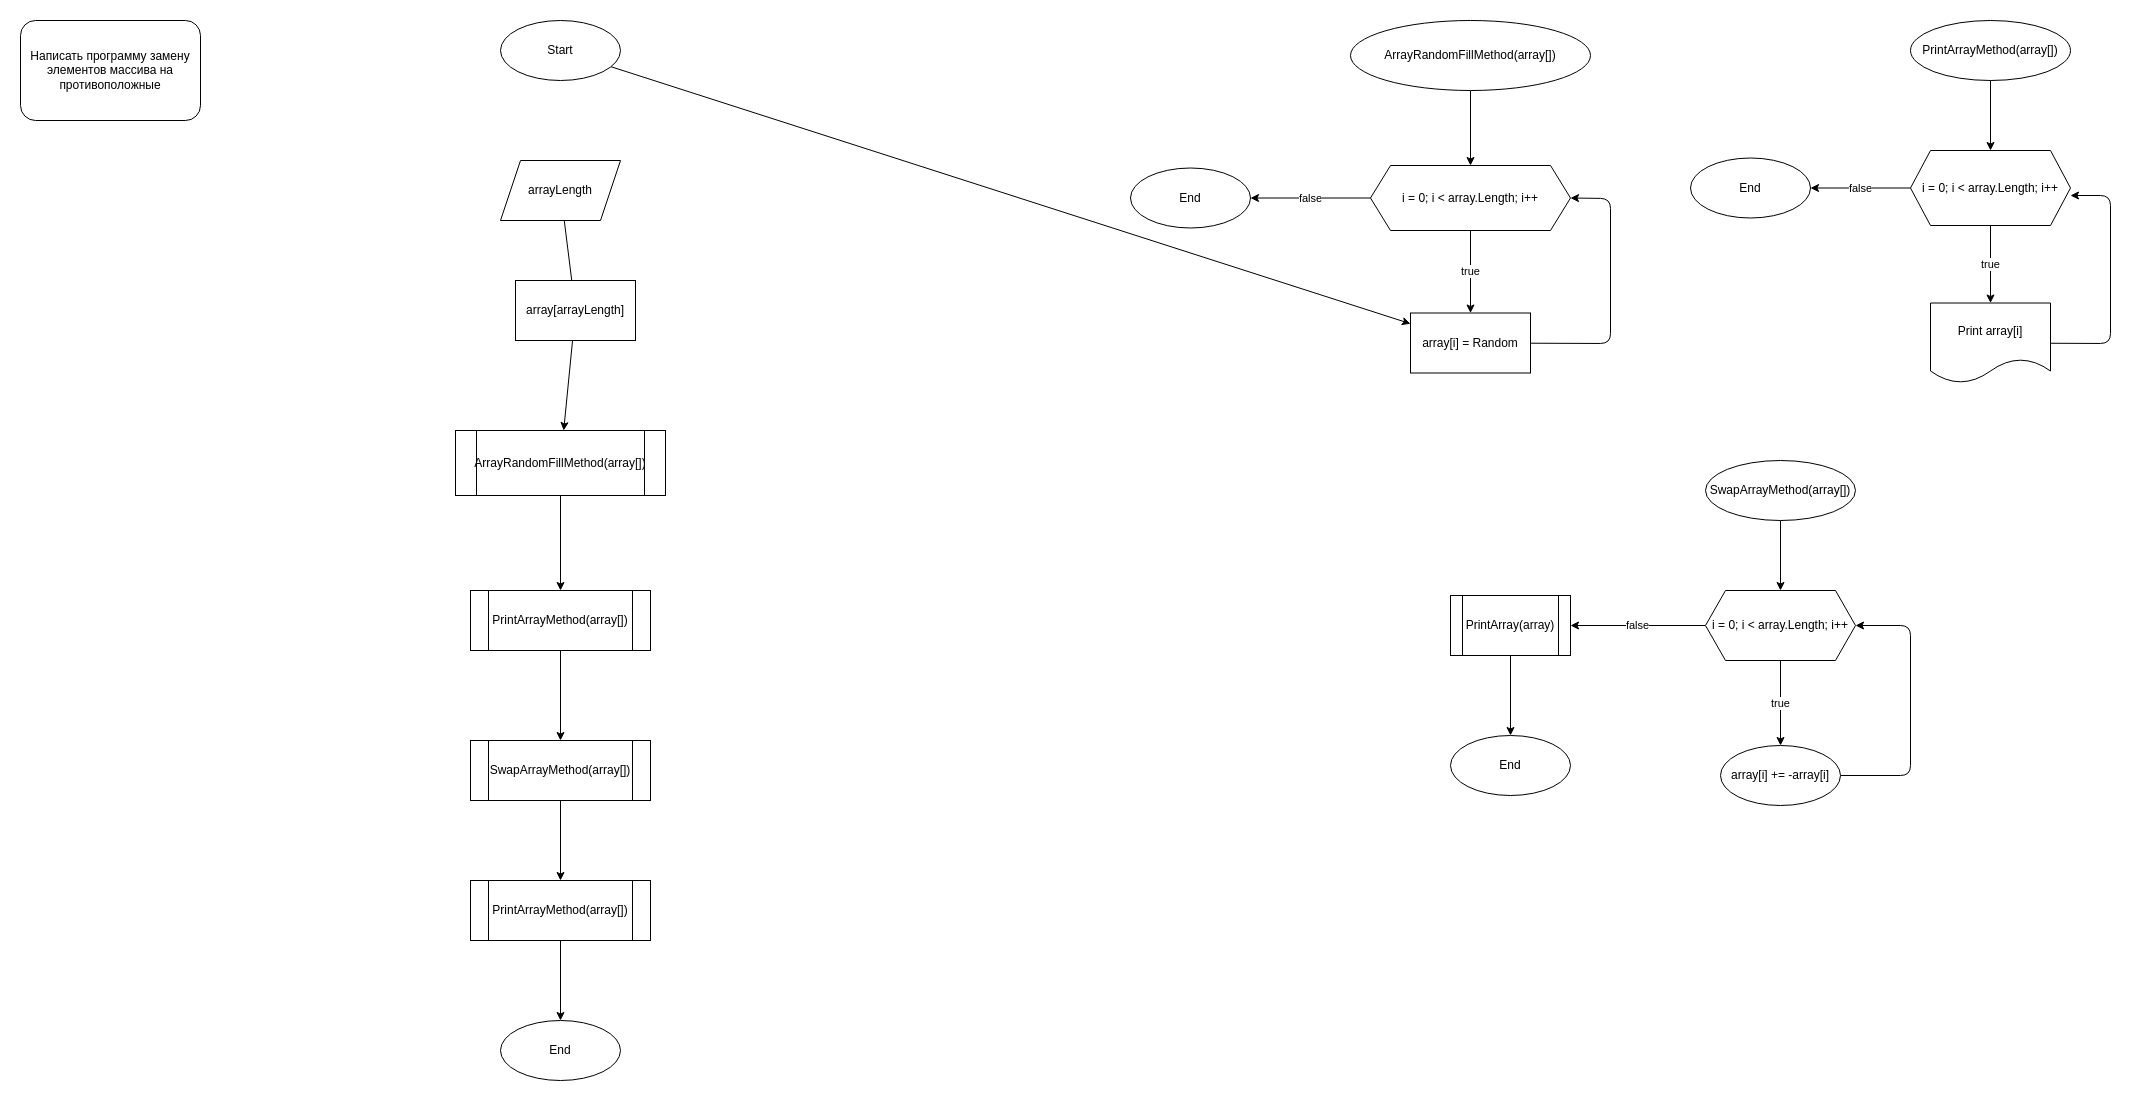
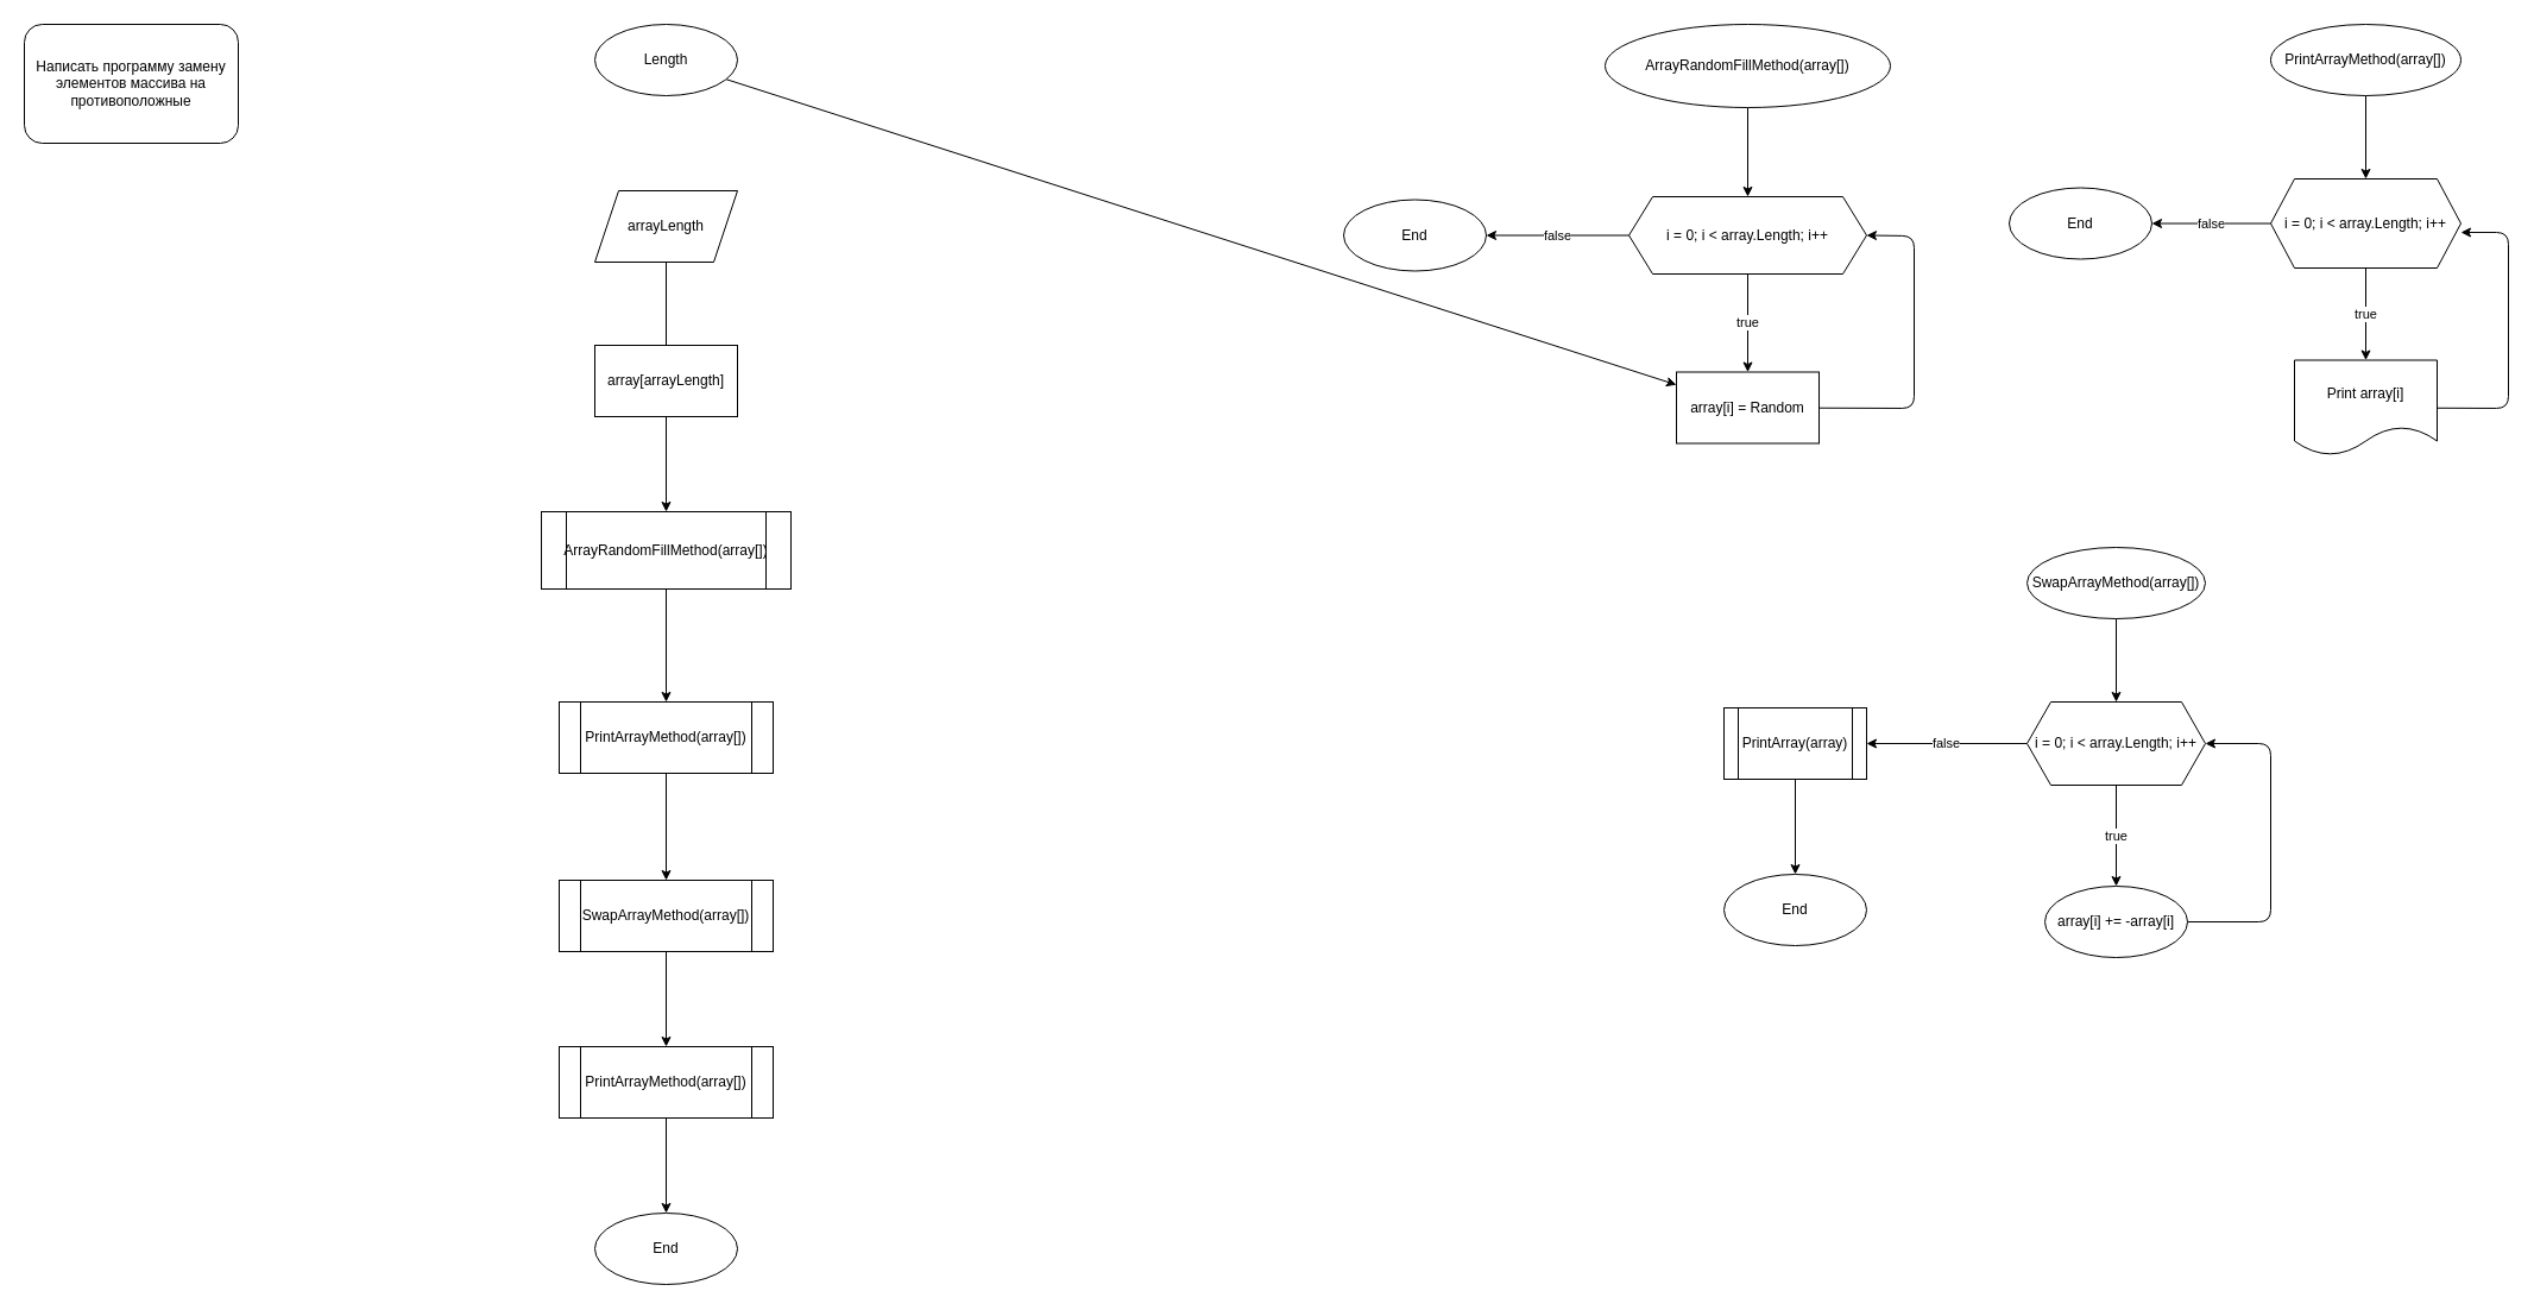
  <mxCell id="0" />
  <mxCell id="1" parent="0" />
  <mxCell id="2" value="Написать программу замену элементов массива на противоположные" style="rounded=1;whiteSpace=wrap;html=1;" vertex="1" parent="1"><mxGeometry x="20" y="20" width="180" height="100" as="geometry" /></mxCell>
  <mxCell id="3" value="" style="edgeStyle=none;html=1;" edge="1" parent="1" source="4" target="33"><mxGeometry relative="1" as="geometry" /></mxCell>
- <mxCell id="4" value="Start" style="ellipse;whiteSpace=wrap;html=1;" vertex="1" parent="1"><mxGeometry x="500" y="20" width="120" height="60" as="geometry" /></mxCell>
+ <mxCell id="4" value="Length" style="ellipse;whiteSpace=wrap;html=1;" vertex="1" parent="1"><mxGeometry x="500" y="20" width="120" height="60" as="geometry" /></mxCell>
  <mxCell id="5" value="" style="edgeStyle=none;html=1;" edge="1" parent="1" source="6" target="26"><mxGeometry relative="1" as="geometry" /></mxCell>
- <mxCell id="6" value="array[arrayLength]" style="whiteSpace=wrap;html=1;" vertex="1" parent="1"><mxGeometry x="515" y="280" width="120" height="60" as="geometry" /></mxCell>
+ <mxCell id="6" value="array[arrayLength]" style="whiteSpace=wrap;html=1;" vertex="1" parent="1"><mxGeometry x="500" y="290" width="120" height="60" as="geometry" /></mxCell>
  <mxCell id="7" value="" style="edgeStyle=none;html=1;endArrow=none;" edge="1" parent="1" source="8" target="6"><mxGeometry relative="1" as="geometry" /></mxCell>
  <mxCell id="8" value="arrayLength" style="shape=parallelogram;perimeter=parallelogramPerimeter;whiteSpace=wrap;html=1;fixedSize=1;" vertex="1" parent="1"><mxGeometry x="500" y="160" width="120" height="60" as="geometry" /></mxCell>
  <mxCell id="9" value="true" style="edgeStyle=none;html=1;" edge="1" parent="1" source="11" target="13"><mxGeometry relative="1" as="geometry" /></mxCell>
  <mxCell id="10" value="false" style="edgeStyle=none;html=1;entryX=1;entryY=0.5;entryDx=0;entryDy=0;" edge="1" parent="1" source="11" target="15"><mxGeometry relative="1" as="geometry" /></mxCell>
  <mxCell id="11" value="i = 0; i &amp;lt; array.Length; i++" style="shape=hexagon;perimeter=hexagonPerimeter2;whiteSpace=wrap;html=1;fixedSize=1;" vertex="1" parent="1"><mxGeometry x="1705" y="590" width="150" height="70" as="geometry" /></mxCell>
  <mxCell id="12" style="edgeStyle=none;html=1;entryX=1;entryY=0.5;entryDx=0;entryDy=0;" edge="1" parent="1" source="13" target="11"><mxGeometry relative="1" as="geometry"><Array as="points"><mxPoint x="1910" y="775" /><mxPoint x="1910" y="625" /></Array></mxGeometry></mxCell>
  <mxCell id="13" value="array[i] += -array[i]" style="ellipse;whiteSpace=wrap;html=1;" vertex="1" parent="1"><mxGeometry x="1720" y="745" width="120" height="60" as="geometry" /></mxCell>
  <mxCell id="14" value="" style="edgeStyle=none;html=1;" edge="1" parent="1" source="15" target="24"><mxGeometry relative="1" as="geometry" /></mxCell>
  <mxCell id="15" value="PrintArray(array)" style="shape=process;whiteSpace=wrap;html=1;backgroundOutline=1;" vertex="1" parent="1"><mxGeometry x="1450" y="595" width="120" height="60" as="geometry" /></mxCell>
  <mxCell id="16" value="" style="edgeStyle=none;html=1;" edge="1" parent="1" source="17" target="20"><mxGeometry relative="1" as="geometry" /></mxCell>
  <mxCell id="17" value="PrintArrayMethod(array[])" style="ellipse;whiteSpace=wrap;html=1;" vertex="1" parent="1"><mxGeometry x="1910" y="20" width="160" height="60" as="geometry" /></mxCell>
  <mxCell id="18" value="true" style="edgeStyle=none;html=1;" edge="1" parent="1" source="20" target="22"><mxGeometry relative="1" as="geometry" /></mxCell>
  <mxCell id="19" value="false" style="edgeStyle=none;html=1;" edge="1" parent="1" source="20" target="23"><mxGeometry relative="1" as="geometry" /></mxCell>
  <mxCell id="20" value="i = 0; i &amp;lt; array.Length; i++" style="shape=hexagon;perimeter=hexagonPerimeter2;whiteSpace=wrap;html=1;fixedSize=1;" vertex="1" parent="1"><mxGeometry x="1910" y="150" width="160" height="75" as="geometry" /></mxCell>
  <mxCell id="21" style="edgeStyle=none;html=1;entryX=1;entryY=0.6;entryDx=0;entryDy=0;entryPerimeter=0;" edge="1" parent="1" source="22" target="20"><mxGeometry relative="1" as="geometry"><Array as="points"><mxPoint x="2110" y="343" /><mxPoint x="2110" y="195" /></Array></mxGeometry></mxCell>
  <mxCell id="22" value="Print array[i]" style="shape=document;whiteSpace=wrap;html=1;boundedLbl=1;" vertex="1" parent="1"><mxGeometry x="1930" y="302.5" width="120" height="80" as="geometry" /></mxCell>
  <mxCell id="23" value="End" style="ellipse;whiteSpace=wrap;html=1;" vertex="1" parent="1"><mxGeometry x="1690" y="157.5" width="120" height="60" as="geometry" /></mxCell>
  <mxCell id="24" value="End" style="ellipse;whiteSpace=wrap;html=1;" vertex="1" parent="1"><mxGeometry x="1450" y="735" width="120" height="60" as="geometry" /></mxCell>
  <mxCell id="25" value="" style="edgeStyle=none;html=1;" edge="1" parent="1" source="26" target="43"><mxGeometry relative="1" as="geometry" /></mxCell>
  <mxCell id="26" value="ArrayRandomFillMethod(array[])" style="shape=process;whiteSpace=wrap;html=1;backgroundOutline=1;" vertex="1" parent="1"><mxGeometry x="455" y="430" width="210" height="65" as="geometry" /></mxCell>
  <mxCell id="27" value="" style="edgeStyle=none;html=1;" edge="1" parent="1" source="28" target="31"><mxGeometry relative="1" as="geometry" /></mxCell>
  <mxCell id="28" value="ArrayRandomFillMethod(array[])" style="ellipse;whiteSpace=wrap;html=1;" vertex="1" parent="1"><mxGeometry x="1350" y="20" width="240" height="70" as="geometry" /></mxCell>
  <mxCell id="29" value="true" style="edgeStyle=none;html=1;" edge="1" parent="1" source="31" target="33"><mxGeometry relative="1" as="geometry" /></mxCell>
  <mxCell id="30" value="false" style="edgeStyle=none;html=1;" edge="1" parent="1" source="31" target="34"><mxGeometry relative="1" as="geometry" /></mxCell>
  <mxCell id="31" value="i = 0; i &amp;lt; array.Length; i++" style="shape=hexagon;perimeter=hexagonPerimeter2;whiteSpace=wrap;html=1;fixedSize=1;" vertex="1" parent="1"><mxGeometry x="1370" y="165" width="200" height="65" as="geometry" /></mxCell>
  <mxCell id="32" style="edgeStyle=none;html=1;entryX=1;entryY=0.5;entryDx=0;entryDy=0;" edge="1" parent="1" source="33" target="31"><mxGeometry relative="1" as="geometry"><Array as="points"><mxPoint x="1610" y="343" /><mxPoint x="1610" y="198" /></Array></mxGeometry></mxCell>
  <mxCell id="33" value="array[i] = Random" style="whiteSpace=wrap;html=1;" vertex="1" parent="1"><mxGeometry x="1410" y="312.5" width="120" height="60" as="geometry" /></mxCell>
  <mxCell id="34" value="End" style="ellipse;whiteSpace=wrap;html=1;" vertex="1" parent="1"><mxGeometry x="1130" y="167.5" width="120" height="60" as="geometry" /></mxCell>
  <mxCell id="35" value="" style="edgeStyle=none;html=1;" edge="1" parent="1" source="36" target="11"><mxGeometry relative="1" as="geometry" /></mxCell>
  <mxCell id="36" value="SwapArrayMethod(array[])" style="ellipse;whiteSpace=wrap;html=1;" vertex="1" parent="1"><mxGeometry x="1705" y="460" width="150" height="60" as="geometry" /></mxCell>
  <mxCell id="37" value="" style="edgeStyle=none;html=1;" edge="1" parent="1" source="38" target="40"><mxGeometry relative="1" as="geometry" /></mxCell>
  <mxCell id="38" value="SwapArrayMethod(array[])" style="shape=process;whiteSpace=wrap;html=1;backgroundOutline=1;" vertex="1" parent="1"><mxGeometry x="470" y="740" width="180" height="60" as="geometry" /></mxCell>
  <mxCell id="39" value="" style="edgeStyle=none;html=1;" edge="1" parent="1" source="40" target="41"><mxGeometry relative="1" as="geometry" /></mxCell>
  <mxCell id="40" value="PrintArrayMethod(array[])" style="shape=process;whiteSpace=wrap;html=1;backgroundOutline=1;" vertex="1" parent="1"><mxGeometry x="470" y="880" width="180" height="60" as="geometry" /></mxCell>
  <mxCell id="41" value="End" style="ellipse;whiteSpace=wrap;html=1;" vertex="1" parent="1"><mxGeometry x="500" y="1020" width="120" height="60" as="geometry" /></mxCell>
  <mxCell id="42" value="" style="edgeStyle=none;html=1;" edge="1" parent="1" source="43" target="38"><mxGeometry relative="1" as="geometry" /></mxCell>
  <mxCell id="43" value="PrintArrayMethod(array[])" style="shape=process;whiteSpace=wrap;html=1;backgroundOutline=1;" vertex="1" parent="1"><mxGeometry x="470" y="590" width="180" height="60" as="geometry" /></mxCell>
